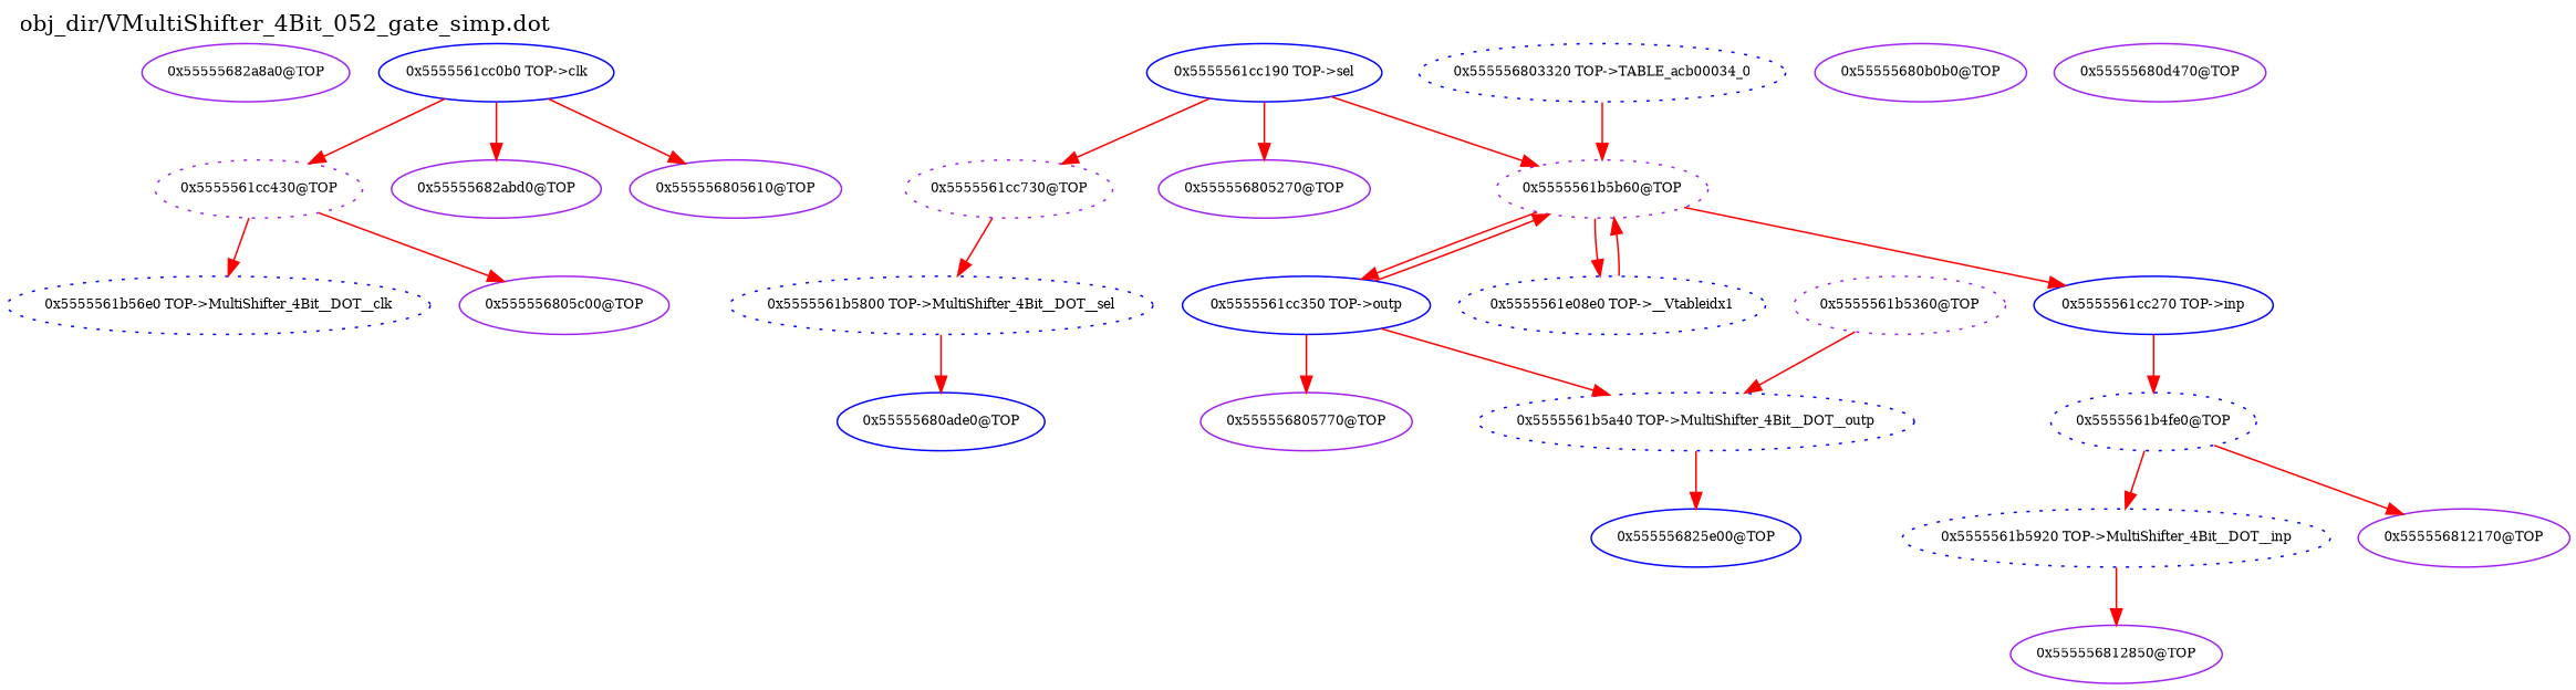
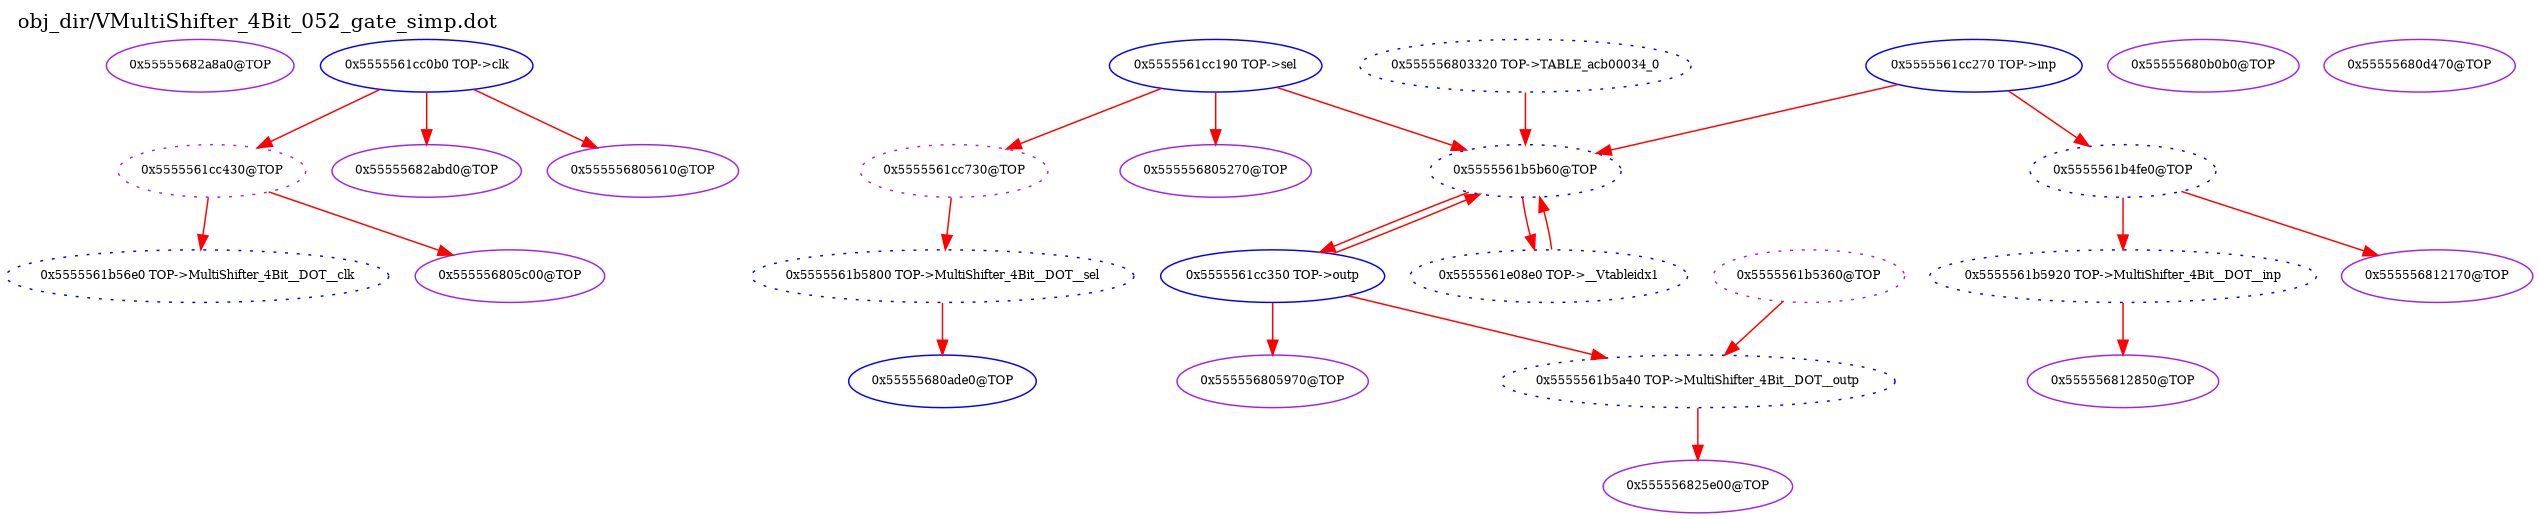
  digraph {
    label="obj_dir/VMultiShifter_4Bit_052_gate_simp.dot"
    labeljust=l
    labelloc=t
    rankdir=TB
    node [color=purple fontsize=8]
    edge [color=red fontsize=8 weight=1]
    n1 [label="0x55555682a8a0@TOP"]
    n2 [label="0x5555561cc430@TOP" style=dotted]
    n3 [color=blue label="0x5555561b56e0 TOP->MultiShifter_4Bit__DOT__clk" style=dotted]
    n4 [label="0x555556805c00@TOP"]
    n5 [color=blue label="0x5555561cc0b0 TOP->clk"]
    n6 [label="0x55555682abd0@TOP"]
    n7 [label="0x555556805610@TOP"]
    n8 [label="0x5555561cc730@TOP" style=dotted]
    n9 [color=blue label="0x5555561b5800 TOP->MultiShifter_4Bit__DOT__sel" style=dotted]
    n10 [color=blue label="0x55555680ade0@TOP"]
    n11 [color=blue label="0x5555561cc190 TOP->sel"]
-   n12 [label="0x5555561b5b60@TOP" style=dotted]
+   n12 [color=blue label="0x5555561b5b60@TOP" style=dotted]
    n13 [label="0x555556805270@TOP"]
    n14 [color=blue label="0x5555561cc350 TOP->outp"]
    n15 [color=blue label="0x5555561e08e0 TOP->__Vtableidx1" style=dotted]
    n16 [color=blue label="0x5555561b4fe0@TOP" style=dotted]
    n17 [color=blue label="0x5555561b5920 TOP->MultiShifter_4Bit__DOT__inp" style=dotted]
    n18 [label="0x555556812170@TOP"]
    n19 [label="0x555556812850@TOP"]
    n20 [color=blue label="0x5555561cc270 TOP->inp"]
    n21 [label="0x5555561b5360@TOP" style=dotted]
    n22 [color=blue label="0x5555561b5a40 TOP->MultiShifter_4Bit__DOT__outp" style=dotted]
-   n23 [color=blue label="0x555556825e00@TOP"]
-   n24 [label="0x555556805770@TOP"]
+   n23 [label="0x555556825e00@TOP"]
+   n24 [label="0x555556805970@TOP"]
    n25 [color=blue label="0x555556803320 TOP->TABLE_acb00034_0" style=dotted]
    n26 [label="0x55555680b0b0@TOP"]
    n27 [label="0x55555680d470@TOP"]
    n2 -> n3
    n2 -> n4
    n5 -> n2
    n5 -> n6
    n5 -> n7
    n8 -> n9
    n9 -> n10
    n11 -> n8
    n11 -> n12
    n11 -> n13
    n12 -> n14
    n12 -> n15
    n14 -> n12
    n14 -> n22
    n14 -> n24
    n15 -> n12
    n16 -> n17
    n16 -> n18
    n17 -> n19
-   n12 -> n20
+   n20 -> n12
    n20 -> n16
    n21 -> n22
    n22 -> n23
    n25 -> n12
  }
